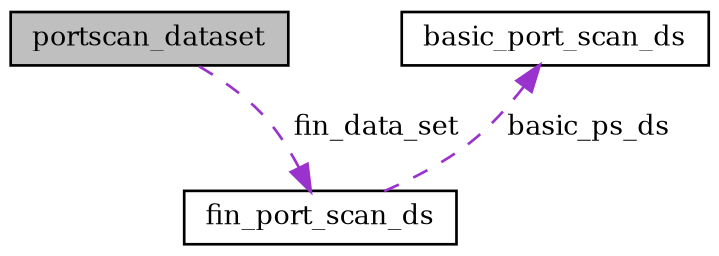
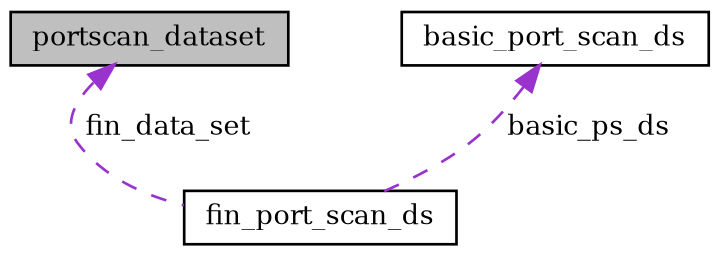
  digraph {
    fontname="DejaVu Serif"
    node [color=black fillcolor=white fontname="DejaVu Serif" fontsize=10 shape=record style=filled]
    edge [color=darkorchid3 dir=back fontname="DejaVu Serif" fontsize=10 labelfontname=Helvetica labelfontsize=10 style=dashed]
    n1 [fillcolor=grey75 fontcolor=black height=0.2 label=portscan_dataset width=0.4]
    n2 [height=0.2 label=basic_port_scan_ds width=0.4]
    n3 [height=0.2 label=fin_port_scan_ds width=0.4]
    n2 -> n3 [label=" basic_ps_ds"]
-   n3 -> n1 [label=" fin_data_set"]
+   n1 -> n3 [label=" fin_data_set"]
  }
